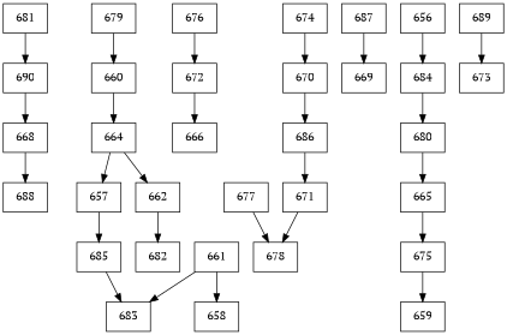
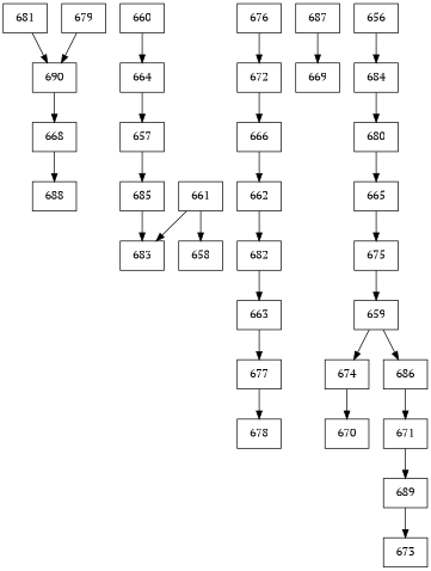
  digraph {
    fontname="PT Serif"
    node [fontname="PT Serif" shape=record]
    edge [fontname="PT Serif"]
    n1 [label="{681}"]
    n2 [label="{690}"]
    n3 [label="{668}"]
    n4 [label="{688}"]
    n5 [label="{679}"]
    n6 [label="{660}"]
    n7 [label="{664}"]
    n8 [label="{657}"]
    n9 [label="{685}"]
    n10 [label="{683}"]
    n11 [label="{661}"]
    n12 [label="{658}"]
    n13 [label="{676}"]
    n14 [label="{672}"]
    n15 [label="{666}"]
    n16 [label="{662}"]
    n17 [label="{682}"]
+   n18 [label="{663}"]
    n19 [label="{677}"]
    n20 [label="{678}"]
    n21 [label="{687}"]
    n22 [label="{669}"]
    n23 [label="{656}"]
    n24 [label="{684}"]
    n25 [label="{680}"]
    n26 [label="{665}"]
    n27 [label="{675}"]
    n28 [label="{659}"]
    n29 [label="{674}"]
    n30 [label="{670}"]
    n31 [label="{686}"]
    n32 [label="{671}"]
    n33 [label="{689}"]
    n34 [label="{673}"]
    n1 -> n2
    n2 -> n3
    n3 -> n4
-   n5 -> n6
+   n5 -> n2
    n6 -> n7
    n7 -> n8
    n8 -> n9
    n9 -> n10
    n11 -> n10
    n11 -> n12
    n13 -> n14
    n14 -> n15
-   n7 -> n16
+   n15 -> n16
    n16 -> n17
+   n17 -> n18
+   n18 -> n19
    n19 -> n20
    n21 -> n22
    n23 -> n24
    n24 -> n25
    n25 -> n26
    n26 -> n27
    n27 -> n28
+   n28 -> n29
    n29 -> n30
-   n30 -> n31
+   n28 -> n31
    n31 -> n32
-   n32 -> n20
+   n32 -> n33
    n33 -> n34
  }
